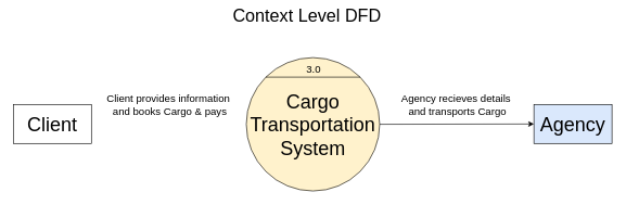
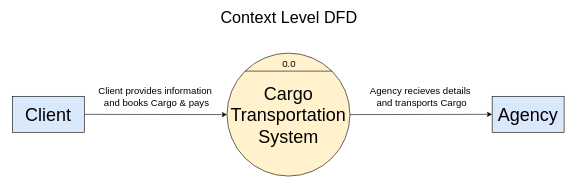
  <mxCell id="0" />
  <mxCell id="1" parent="0" />
  <mxCell id="2" value="&lt;font style=&quot;font-size: 30px&quot;&gt;Cargo Transportation System&lt;/font&gt;" style="ellipse;whiteSpace=wrap;html=1;aspect=fixed;fillColor=#fff2cc;" parent="1" vertex="1"><mxGeometry x="378" y="88" width="205" height="205" as="geometry" /></mxCell>
- <mxCell id="4" value="&lt;font style=&quot;font-size: 30px&quot;&gt;Client&lt;/font&gt;" style="rounded=0;whiteSpace=wrap;html=1;" parent="1" vertex="1"><mxGeometry x="20" y="160" width="120" height="60" as="geometry" /></mxCell>
+ <mxCell id="3" style="edgeStyle=none;rounded=0;orthogonalLoop=1;jettySize=auto;html=1;entryX=0;entryY=0.5;entryDx=0;entryDy=0;endArrow=classic;endFill=1;" parent="1" source="4" target="2" edge="1"><mxGeometry relative="1" as="geometry" /></mxCell>
+ <mxCell id="4" value="&lt;font style=&quot;font-size: 30px&quot;&gt;Client&lt;/font&gt;" style="rounded=0;whiteSpace=wrap;html=1;fillColor=#dae8fc;" parent="1" vertex="1"><mxGeometry x="20" y="160" width="120" height="60" as="geometry" /></mxCell>
  <mxCell id="5" style="edgeStyle=none;rounded=0;orthogonalLoop=1;jettySize=auto;html=1;endArrow=classic;endFill=1;exitX=1;exitY=0.5;exitDx=0;exitDy=0;" parent="1" source="2" target="6" edge="1"><mxGeometry relative="1" as="geometry" /></mxCell>
  <mxCell id="6" value="&lt;span style=&quot;font-size: 30px&quot;&gt;Agency&lt;/span&gt;" style="rounded=0;whiteSpace=wrap;html=1;fillColor=#dae8fc;" parent="1" vertex="1"><mxGeometry x="820" y="160" width="120" height="60" as="geometry" /></mxCell>
  <mxCell id="7" style="rounded=0;orthogonalLoop=1;jettySize=auto;html=1;exitX=0;exitY=0;exitDx=0;exitDy=0;entryX=1;entryY=0;entryDx=0;entryDy=0;endArrow=none;endFill=0;" parent="1" source="2" target="2" edge="1"><mxGeometry relative="1" as="geometry" /></mxCell>
- <mxCell id="8" value="&lt;font style=&quot;font-size: 16px&quot;&gt;3.0&lt;/font&gt;" style="text;html=1;align=center;verticalAlign=middle;resizable=0;points=[];autosize=1;strokeColor=none;" parent="1" vertex="1"><mxGeometry x="460.5" y="96" width="40" height="20" as="geometry" /></mxCell>
+ <mxCell id="8" value="&lt;font style=&quot;font-size: 16px&quot;&gt;0.0&lt;/font&gt;" style="text;html=1;align=center;verticalAlign=middle;resizable=0;points=[];autosize=1;strokeColor=none;" parent="1" vertex="1"><mxGeometry x="460.5" y="96" width="40" height="20" as="geometry" /></mxCell>
  <mxCell id="9" value="&lt;font style=&quot;font-size: 16px&quot;&gt;Client provides information&lt;br&gt;&amp;nbsp;and books Cargo &amp;amp; pays&lt;/font&gt;" style="text;html=1;align=center;verticalAlign=middle;resizable=0;points=[];autosize=1;strokeColor=none;rotation=0;" parent="1" vertex="1"><mxGeometry x="158" y="140" width="200" height="40" as="geometry" /></mxCell>
  <mxCell id="10" value="&lt;font style=&quot;font-size: 16px&quot;&gt;Agency recieves details&lt;br&gt;&amp;nbsp;and transports Cargo&lt;/font&gt;" style="text;html=1;align=center;verticalAlign=middle;resizable=0;points=[];autosize=1;strokeColor=none;rotation=0;" parent="1" vertex="1"><mxGeometry x="610" y="140" width="180" height="40" as="geometry" /></mxCell>
- <mxCell id="11" value="&lt;font style=&quot;font-size: 27px&quot;&gt;Context Level DFD&lt;/font&gt;" style="text;html=1;align=center;verticalAlign=middle;resizable=0;points=[];autosize=1;strokeColor=none;" vertex="1" parent="1"><mxGeometry x="350.5" y="15" width="240" height="20" as="geometry" /></mxCell>
+ <mxCell id="11" value="&lt;font style=&quot;font-size: 27px&quot;&gt;Context Level DFD&lt;/font&gt;" style="text;html=1;align=center;verticalAlign=middle;resizable=0;points=[];autosize=1;strokeColor=none;" vertex="1" parent="1"><mxGeometry x="360.5" y="20" width="240" height="20" as="geometry" /></mxCell>
